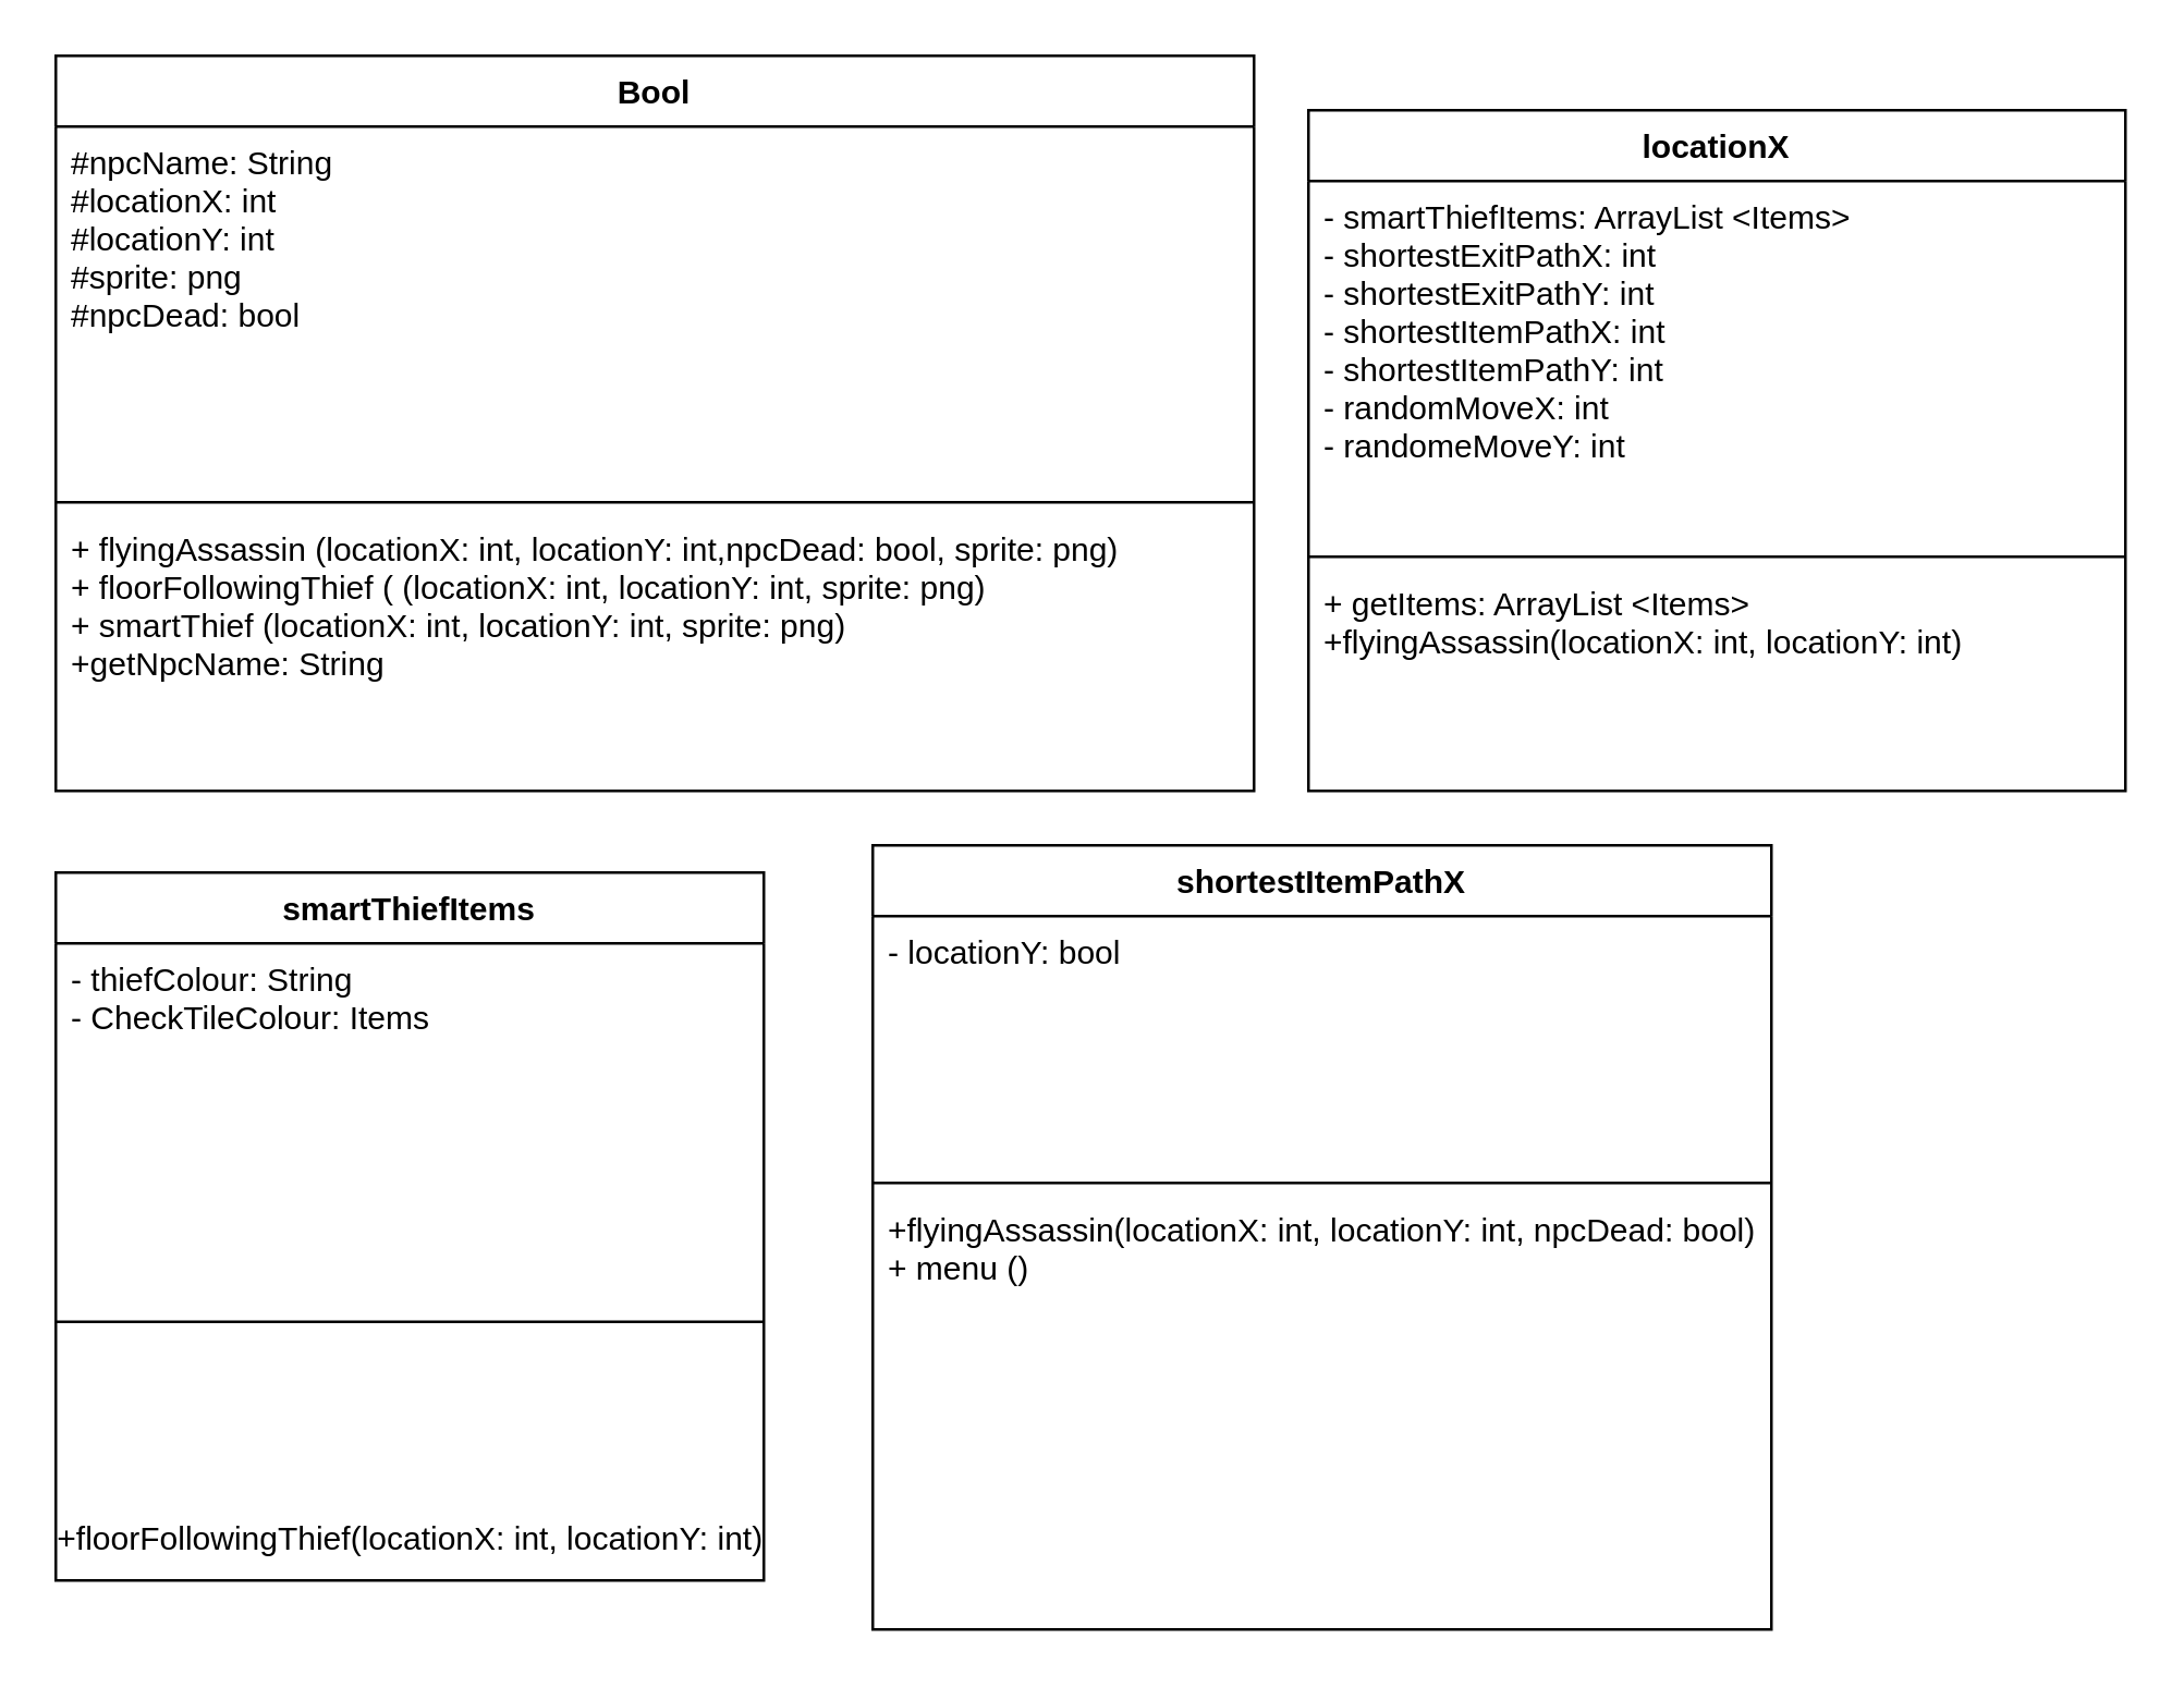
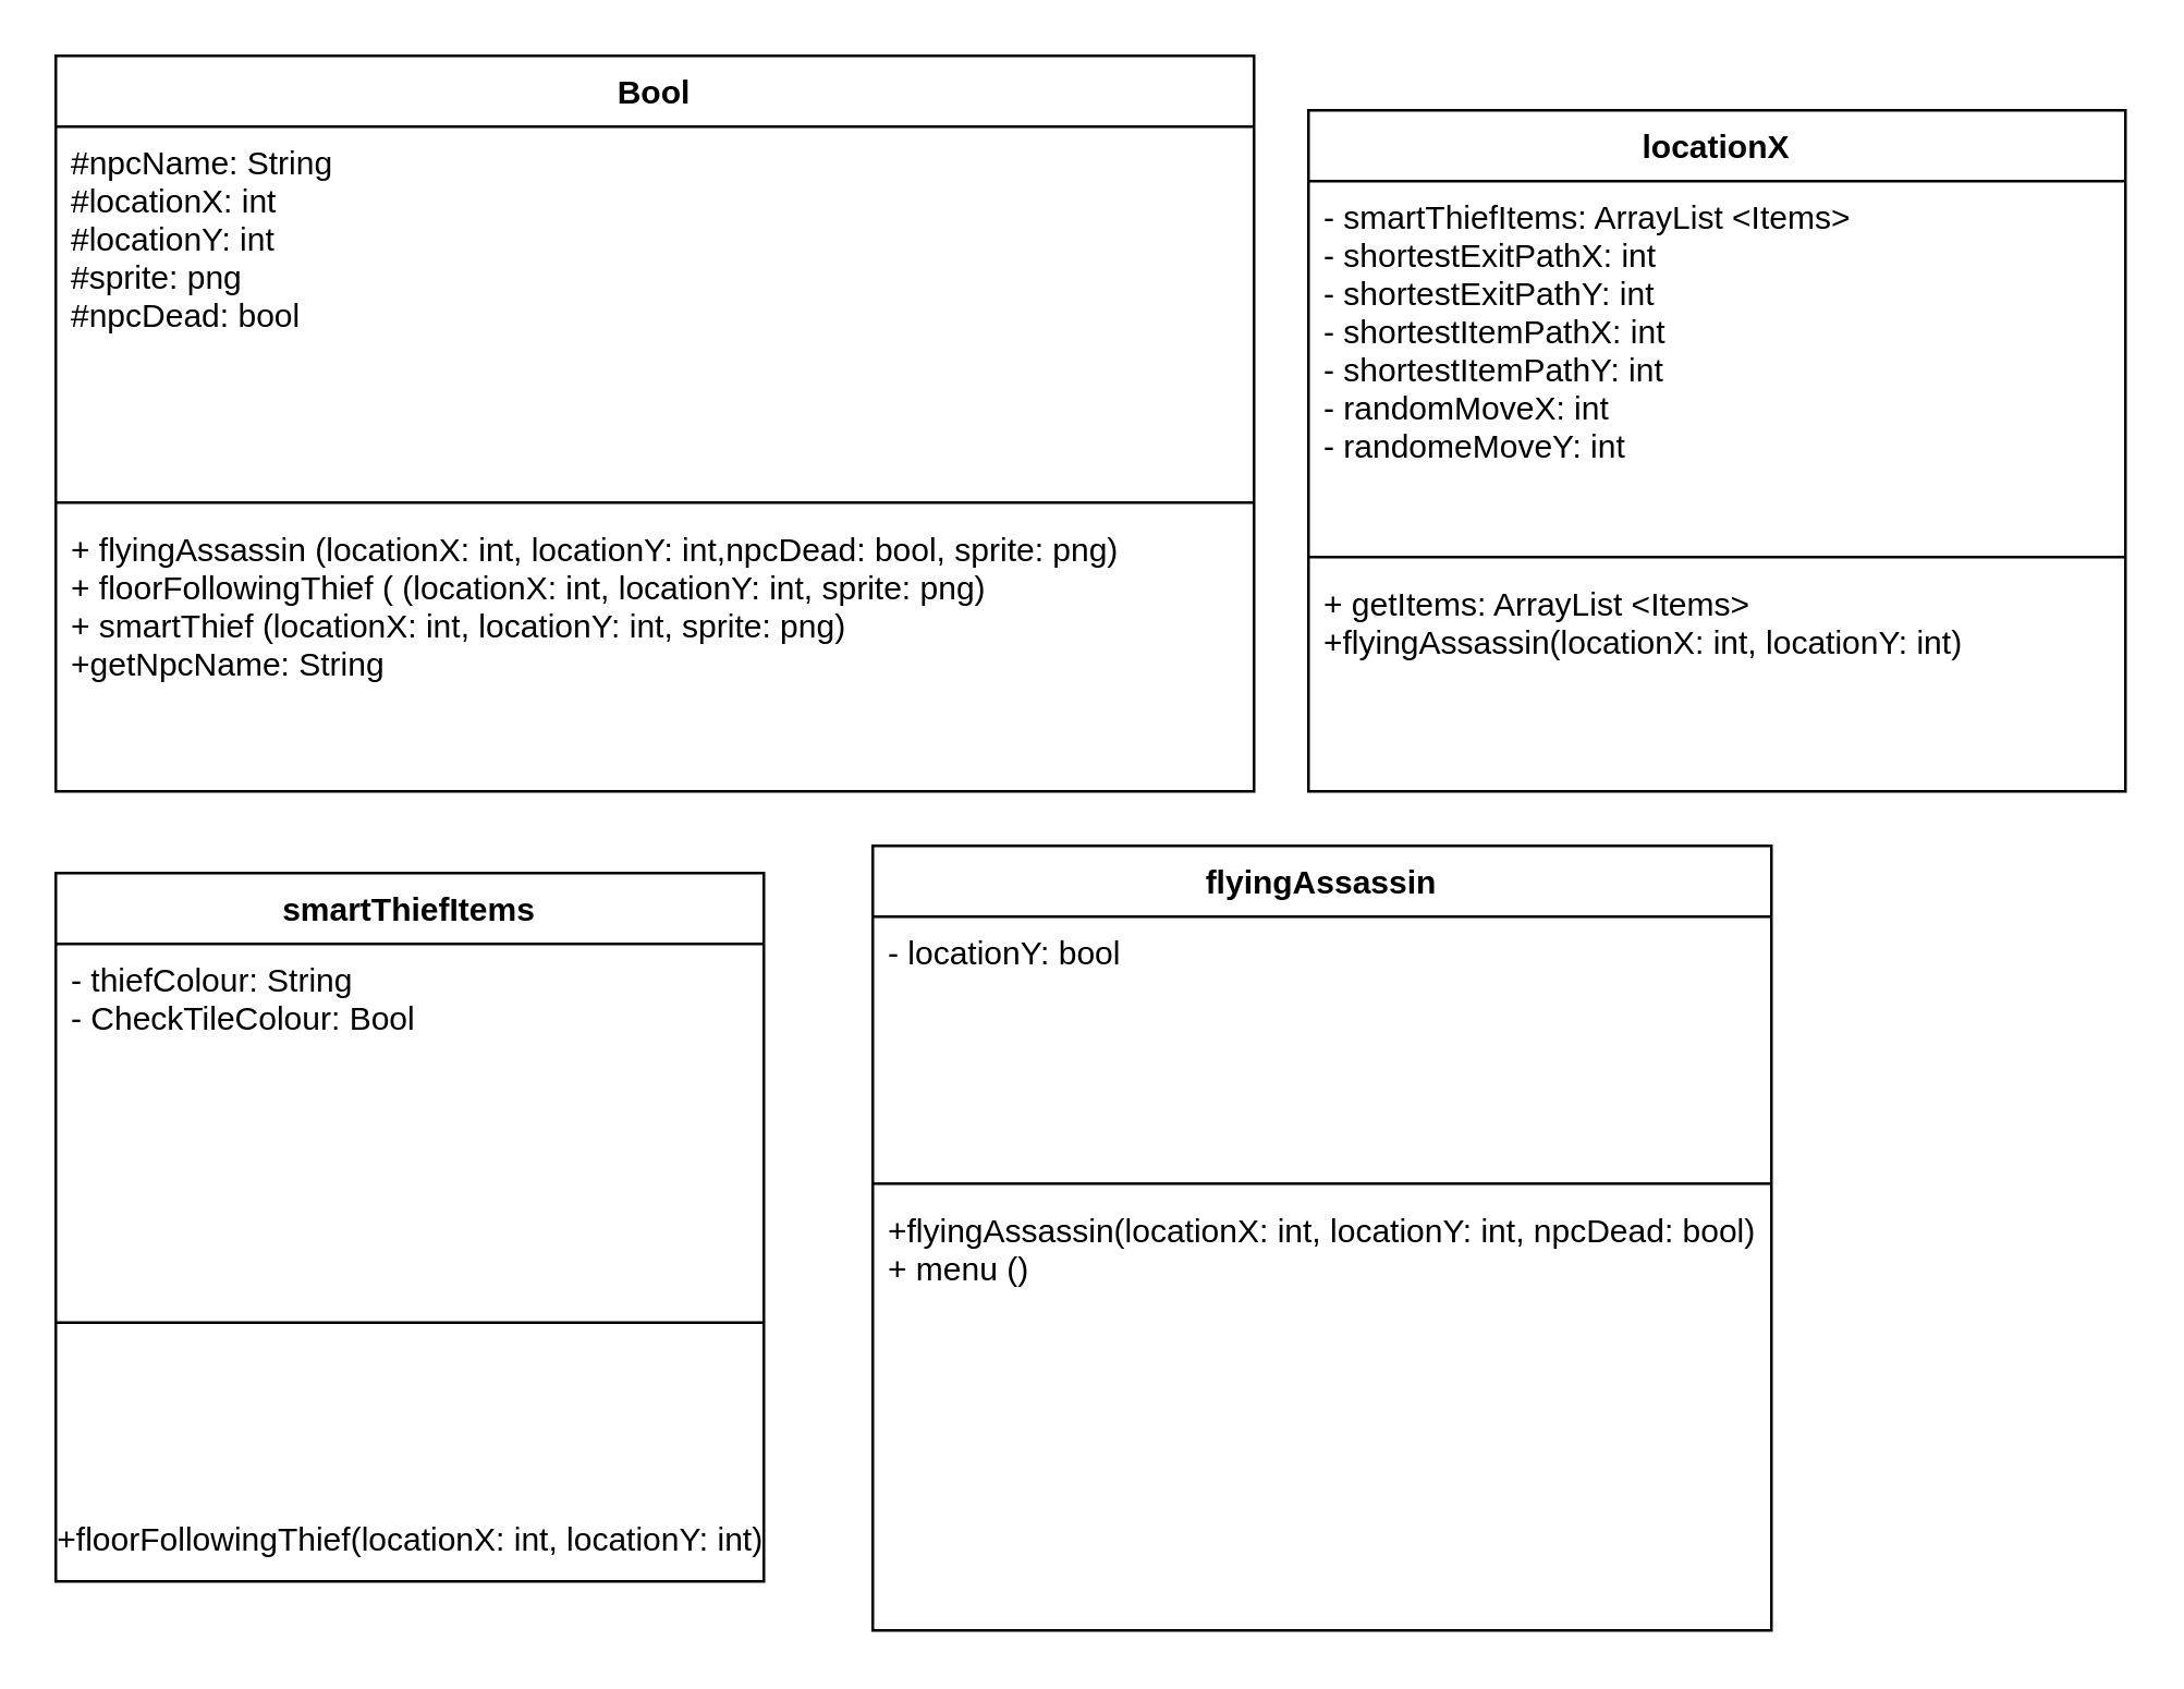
  <mxCell id="0" />
  <mxCell id="1" parent="0" />
  <mxCell id="2" value="Bool" style="swimlane;fontStyle=1;align=center;verticalAlign=top;childLayout=stackLayout;horizontal=1;startSize=26;horizontalStack=0;resizeParent=1;resizeParentMax=0;resizeLast=0;collapsible=1;marginBottom=0;" parent="1" vertex="1"><mxGeometry x="20" y="20" width="440" height="270" as="geometry" /></mxCell>
  <mxCell id="3" value="#npcName: String&#10;#locationX: int&#10;#locationY: int&#10;#sprite: png&#10;#npcDead: bool" style="text;strokeColor=none;fillColor=none;align=left;verticalAlign=top;spacingLeft=4;spacingRight=4;overflow=hidden;rotatable=0;points=[[0,0.5],[1,0.5]];portConstraint=eastwest;" parent="2" vertex="1"><mxGeometry y="26" width="440" height="134" as="geometry" /></mxCell>
  <mxCell id="4" value="" style="line;strokeWidth=1;fillColor=none;align=left;verticalAlign=middle;spacingTop=-1;spacingLeft=3;spacingRight=3;rotatable=0;labelPosition=right;points=[];portConstraint=eastwest;strokeColor=inherit;" parent="2" vertex="1"><mxGeometry y="160" width="440" height="8" as="geometry" /></mxCell>
  <mxCell id="5" value="+ flyingAssassin (locationX: int, locationY: int,npcDead: bool, sprite: png)&#10;+ floorFollowingThief ( (locationX: int, locationY: int, sprite: png)&#10;+ smartThief (locationX: int, locationY: int, sprite: png)&#10;+getNpcName: String&#10;" style="text;strokeColor=none;fillColor=none;align=left;verticalAlign=top;spacingLeft=4;spacingRight=4;overflow=hidden;rotatable=0;points=[[0,0.5],[1,0.5]];portConstraint=eastwest;" parent="2" vertex="1"><mxGeometry y="168" width="440" height="102" as="geometry" /></mxCell>
- <mxCell id="6" value="shortestItemPathX" style="swimlane;fontStyle=1;align=center;verticalAlign=top;childLayout=stackLayout;horizontal=1;startSize=26;horizontalStack=0;resizeParent=1;resizeParentMax=0;resizeLast=0;collapsible=1;marginBottom=0;" parent="1" vertex="1"><mxGeometry x="320" y="310" width="330" height="288" as="geometry" /></mxCell>
+ <mxCell id="6" value="flyingAssassin" style="swimlane;fontStyle=1;align=center;verticalAlign=top;childLayout=stackLayout;horizontal=1;startSize=26;horizontalStack=0;resizeParent=1;resizeParentMax=0;resizeLast=0;collapsible=1;marginBottom=0;" parent="1" vertex="1"><mxGeometry x="320" y="310" width="330" height="288" as="geometry" /></mxCell>
  <mxCell id="7" value="- locationY: bool&#10;" style="text;strokeColor=none;fillColor=none;align=left;verticalAlign=top;spacingLeft=4;spacingRight=4;overflow=hidden;rotatable=0;points=[[0,0.5],[1,0.5]];portConstraint=eastwest;" parent="6" vertex="1"><mxGeometry y="26" width="330" height="94" as="geometry" /></mxCell>
  <mxCell id="8" value="" style="line;strokeWidth=1;fillColor=none;align=left;verticalAlign=middle;spacingTop=-1;spacingLeft=3;spacingRight=3;rotatable=0;labelPosition=right;points=[];portConstraint=eastwest;strokeColor=inherit;" parent="6" vertex="1"><mxGeometry y="120" width="330" height="8" as="geometry" /></mxCell>
  <mxCell id="9" value="+flyingAssassin(locationX: int, locationY: int, npcDead: bool)&#10;+ menu ()&#10;&#10;&#10;" style="text;strokeColor=none;fillColor=none;align=left;verticalAlign=top;spacingLeft=4;spacingRight=4;overflow=hidden;rotatable=0;points=[[0,0.5],[1,0.5]];portConstraint=eastwest;" parent="6" vertex="1"><mxGeometry y="128" width="330" height="160" as="geometry" /></mxCell>
  <mxCell id="10" value="smartThiefItems" style="swimlane;fontStyle=1;align=center;verticalAlign=top;childLayout=stackLayout;horizontal=1;startSize=26;horizontalStack=0;resizeParent=1;resizeParentMax=0;resizeLast=0;collapsible=1;marginBottom=0;" parent="1" vertex="1"><mxGeometry x="20" y="320" width="260" height="260" as="geometry" /></mxCell>
- <mxCell id="11" value="- thiefColour: String&#10;- CheckTileColour: Items&#10;" style="text;strokeColor=none;fillColor=none;align=left;verticalAlign=top;spacingLeft=4;spacingRight=4;overflow=hidden;rotatable=0;points=[[0,0.5],[1,0.5]];portConstraint=eastwest;" parent="10" vertex="1"><mxGeometry y="26" width="260" height="74" as="geometry" /></mxCell>
+ <mxCell id="11" value="- thiefColour: String&#10;- CheckTileColour: Bool&#10;" style="text;strokeColor=none;fillColor=none;align=left;verticalAlign=top;spacingLeft=4;spacingRight=4;overflow=hidden;rotatable=0;points=[[0,0.5],[1,0.5]];portConstraint=eastwest;" parent="10" vertex="1"><mxGeometry y="26" width="260" height="74" as="geometry" /></mxCell>
  <mxCell id="12" value="" style="line;strokeWidth=1;fillColor=none;align=left;verticalAlign=middle;spacingTop=-1;spacingLeft=3;spacingRight=3;rotatable=0;labelPosition=right;points=[];portConstraint=eastwest;strokeColor=inherit;" parent="10" vertex="1"><mxGeometry y="100" width="260" height="130" as="geometry" /></mxCell>
  <mxCell id="13" value="+floorFollowingThief(locationX: int, locationY: int)" style="text;html=1;align=center;verticalAlign=middle;resizable=0;points=[];autosize=1;strokeColor=none;fillColor=none;" vertex="1" parent="10"><mxGeometry y="230" width="260" height="30" as="geometry" /></mxCell>
  <mxCell id="14" value="locationX" style="swimlane;fontStyle=1;align=center;verticalAlign=top;childLayout=stackLayout;horizontal=1;startSize=26;horizontalStack=0;resizeParent=1;resizeParentMax=0;resizeLast=0;collapsible=1;marginBottom=0;" parent="1" vertex="1"><mxGeometry x="480" y="40" width="300" height="250" as="geometry" /></mxCell>
  <mxCell id="15" value="- smartThiefItems: ArrayList &lt;Items&gt;&#10;- shortestExitPathX: int&#10;- shortestExitPathY: int&#10;- shortestItemPathX: int&#10;- shortestItemPathY: int&#10;- randomMoveX: int&#10;- randomeMoveY: int &#10;" style="text;strokeColor=none;fillColor=none;align=left;verticalAlign=top;spacingLeft=4;spacingRight=4;overflow=hidden;rotatable=0;points=[[0,0.5],[1,0.5]];portConstraint=eastwest;" parent="14" vertex="1"><mxGeometry y="26" width="300" height="134" as="geometry" /></mxCell>
  <mxCell id="16" value="" style="line;strokeWidth=1;fillColor=none;align=left;verticalAlign=middle;spacingTop=-1;spacingLeft=3;spacingRight=3;rotatable=0;labelPosition=right;points=[];portConstraint=eastwest;strokeColor=inherit;" parent="14" vertex="1"><mxGeometry y="160" width="300" height="8" as="geometry" /></mxCell>
  <mxCell id="17" value="+ getItems: ArrayList &lt;Items&gt;&#10;+flyingAssassin(locationX: int, locationY: int)" style="text;strokeColor=none;fillColor=none;align=left;verticalAlign=top;spacingLeft=4;spacingRight=4;overflow=hidden;rotatable=0;points=[[0,0.5],[1,0.5]];portConstraint=eastwest;" parent="14" vertex="1"><mxGeometry y="168" width="300" height="82" as="geometry" /></mxCell>
